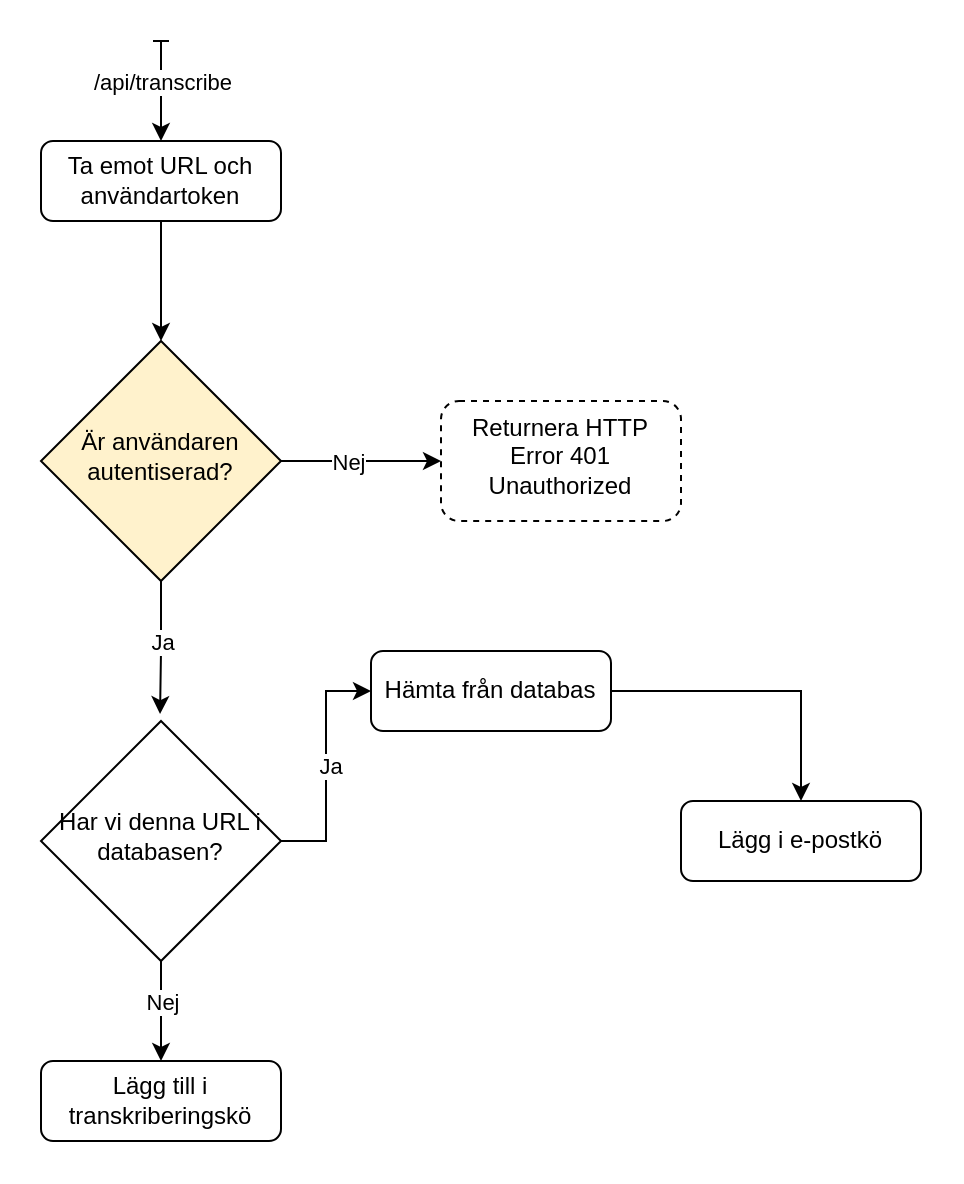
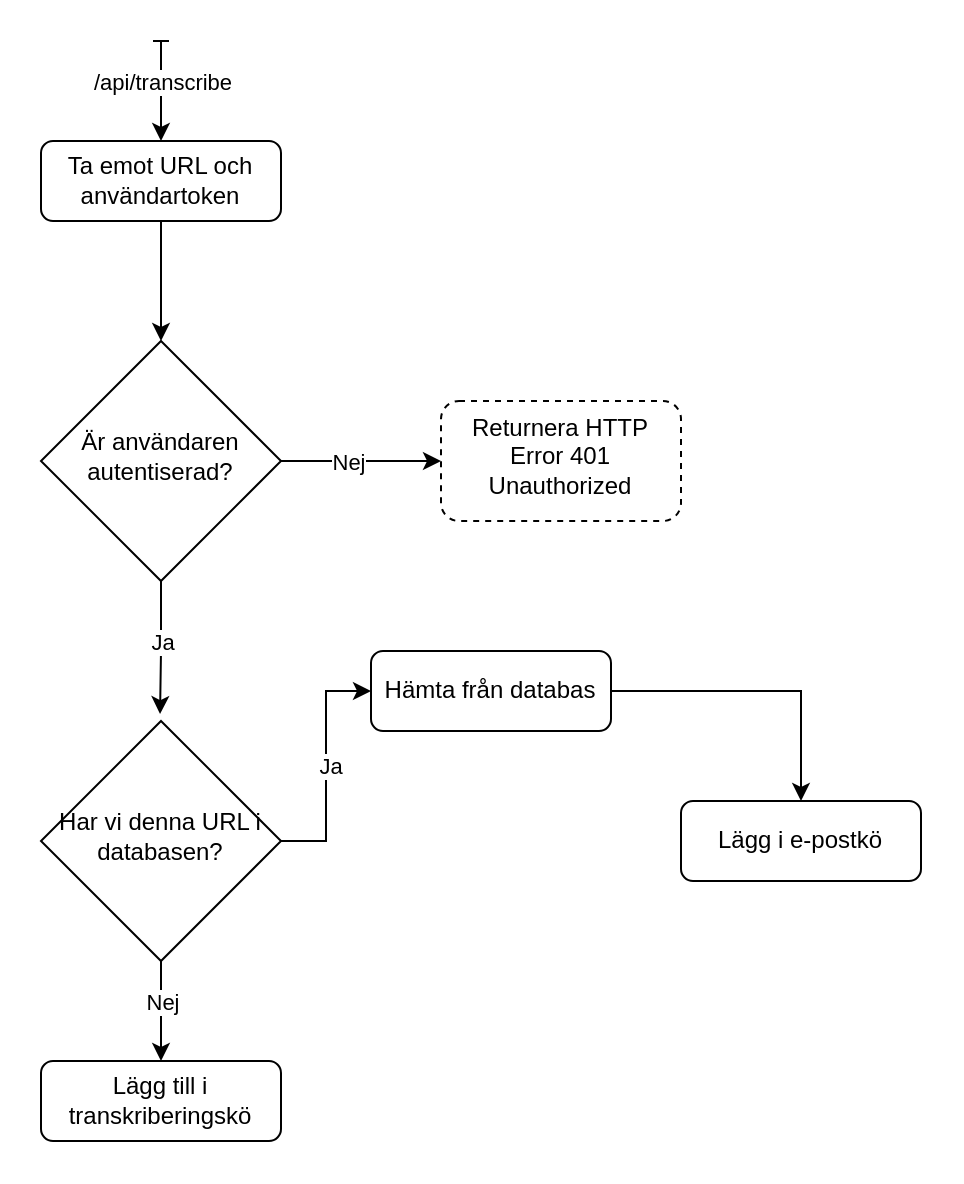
  <mxCell id="0" />
  <mxCell id="1" parent="0" />
  <mxCell id="2" style="edgeStyle=orthogonalEdgeStyle;rounded=0;orthogonalLoop=1;jettySize=auto;html=1;exitX=0.5;exitY=1;exitDx=0;exitDy=0;entryX=0.5;entryY=0;entryDx=0;entryDy=0;" edge="1" parent="1" source="5" target="17"><mxGeometry relative="1" as="geometry" /></mxCell>
  <mxCell id="3" style="edgeStyle=orthogonalEdgeStyle;rounded=0;orthogonalLoop=1;jettySize=auto;html=1;exitX=0.5;exitY=0;exitDx=0;exitDy=0;endArrow=baseDash;endFill=0;startArrow=classic;startFill=1;" edge="1" parent="1" source="5"><mxGeometry relative="1" as="geometry"><mxPoint x="80" y="20" as="targetPoint" /></mxGeometry></mxCell>
  <mxCell id="4" value="/api/transcribe" style="edgeLabel;html=1;align=center;verticalAlign=middle;resizable=0;points=[];" vertex="1" connectable="0" parent="3"><mxGeometry x="0.584" relative="1" as="geometry"><mxPoint y="10" as="offset" /></mxGeometry></mxCell>
  <mxCell id="5" value="Ta emot URL och användartoken" style="rounded=1;whiteSpace=wrap;html=1;fontSize=12;glass=0;strokeWidth=1;shadow=0;" parent="1" vertex="1"><mxGeometry x="20" y="70" width="120" height="40" as="geometry" /></mxCell>
  <mxCell id="6" style="edgeStyle=orthogonalEdgeStyle;rounded=0;orthogonalLoop=1;jettySize=auto;html=1;exitX=0.5;exitY=1;exitDx=0;exitDy=0;entryX=0.5;entryY=0;entryDx=0;entryDy=0;" edge="1" parent="1" source="10" target="13"><mxGeometry relative="1" as="geometry" /></mxCell>
  <mxCell id="7" value="Nej" style="edgeLabel;html=1;align=center;verticalAlign=middle;resizable=0;points=[];" vertex="1" connectable="0" parent="6"><mxGeometry x="0.375" relative="1" as="geometry"><mxPoint y="-14" as="offset" /></mxGeometry></mxCell>
  <mxCell id="8" style="edgeStyle=orthogonalEdgeStyle;rounded=0;orthogonalLoop=1;jettySize=auto;html=1;exitX=1;exitY=0.5;exitDx=0;exitDy=0;entryX=0;entryY=0.5;entryDx=0;entryDy=0;" edge="1" parent="1" source="10" target="12"><mxGeometry relative="1" as="geometry" /></mxCell>
  <mxCell id="9" value="Ja" style="edgeLabel;html=1;align=center;verticalAlign=middle;resizable=0;points=[];" vertex="1" connectable="0" parent="8"><mxGeometry x="-0.04" y="-2" relative="1" as="geometry"><mxPoint y="-2" as="offset" /></mxGeometry></mxCell>
  <mxCell id="10" value="Har vi denna URL i databasen?" style="rhombus;whiteSpace=wrap;html=1;shadow=0;fontFamily=Helvetica;fontSize=12;align=center;strokeWidth=1;spacing=6;spacingTop=-4;" parent="1" vertex="1"><mxGeometry x="20" y="360" width="120" height="120" as="geometry" /></mxCell>
  <mxCell id="11" value="" style="edgeStyle=orthogonalEdgeStyle;rounded=0;orthogonalLoop=1;jettySize=auto;html=1;" edge="1" parent="1" source="12" target="14"><mxGeometry relative="1" as="geometry" /></mxCell>
  <mxCell id="12" value="Hämta från databas" style="rounded=1;whiteSpace=wrap;html=1;fontSize=12;glass=0;strokeWidth=1;shadow=0;" parent="1" vertex="1"><mxGeometry x="185" y="325" width="120" height="40" as="geometry" /></mxCell>
  <mxCell id="13" value="Lägg till i transkriberingskö" style="rounded=1;whiteSpace=wrap;html=1;fontSize=12;glass=0;strokeWidth=1;shadow=0;" parent="1" vertex="1"><mxGeometry x="20" y="530" width="120" height="40" as="geometry" /></mxCell>
  <mxCell id="14" value="Lägg i e-postkö" style="rounded=1;whiteSpace=wrap;html=1;fontSize=12;glass=0;strokeWidth=1;shadow=0;" vertex="1" parent="1"><mxGeometry x="340" y="400" width="120" height="40" as="geometry" /></mxCell>
  <mxCell id="15" value="" style="edgeStyle=orthogonalEdgeStyle;rounded=0;orthogonalLoop=1;jettySize=auto;html=1;" edge="1" parent="1" source="17" target="20"><mxGeometry relative="1" as="geometry" /></mxCell>
  <mxCell id="16" value="Nej" style="edgeLabel;html=1;align=center;verticalAlign=middle;resizable=0;points=[];" vertex="1" connectable="0" parent="15"><mxGeometry x="-0.175" y="-1" relative="1" as="geometry"><mxPoint y="-1" as="offset" /></mxGeometry></mxCell>
- <mxCell id="17" value="Är användaren autentiserad?" style="rhombus;whiteSpace=wrap;html=1;shadow=0;fontFamily=Helvetica;fontSize=12;align=center;strokeWidth=1;spacing=6;spacingTop=-4;fillColor=#fff2cc;" vertex="1" parent="1"><mxGeometry x="20" y="170" width="120" height="120" as="geometry" /></mxCell>
+ <mxCell id="17" value="Är användaren autentiserad?" style="rhombus;whiteSpace=wrap;html=1;shadow=0;fontFamily=Helvetica;fontSize=12;align=center;strokeWidth=1;spacing=6;spacingTop=-4;" vertex="1" parent="1"><mxGeometry x="20" y="170" width="120" height="120" as="geometry" /></mxCell>
  <mxCell id="18" style="edgeStyle=orthogonalEdgeStyle;rounded=0;orthogonalLoop=1;jettySize=auto;html=1;exitX=0.5;exitY=1;exitDx=0;exitDy=0;entryX=0.496;entryY=-0.029;entryDx=0;entryDy=0;entryPerimeter=0;" edge="1" parent="1" source="17" target="10"><mxGeometry relative="1" as="geometry" /></mxCell>
  <mxCell id="19" value="Ja" style="edgeLabel;html=1;align=center;verticalAlign=middle;resizable=0;points=[];" vertex="1" connectable="0" parent="18"><mxGeometry x="0.07" y="-1" relative="1" as="geometry"><mxPoint x="2" y="-5" as="offset" /></mxGeometry></mxCell>
  <mxCell id="20" value="Returnera HTTP Error 401 Unauthorized" style="whiteSpace=wrap;html=1;shadow=0;strokeWidth=1;spacing=6;spacingTop=-4;rounded=1;dashed=1;" vertex="1" parent="1"><mxGeometry x="220" y="200" width="120" height="60" as="geometry" /></mxCell>
